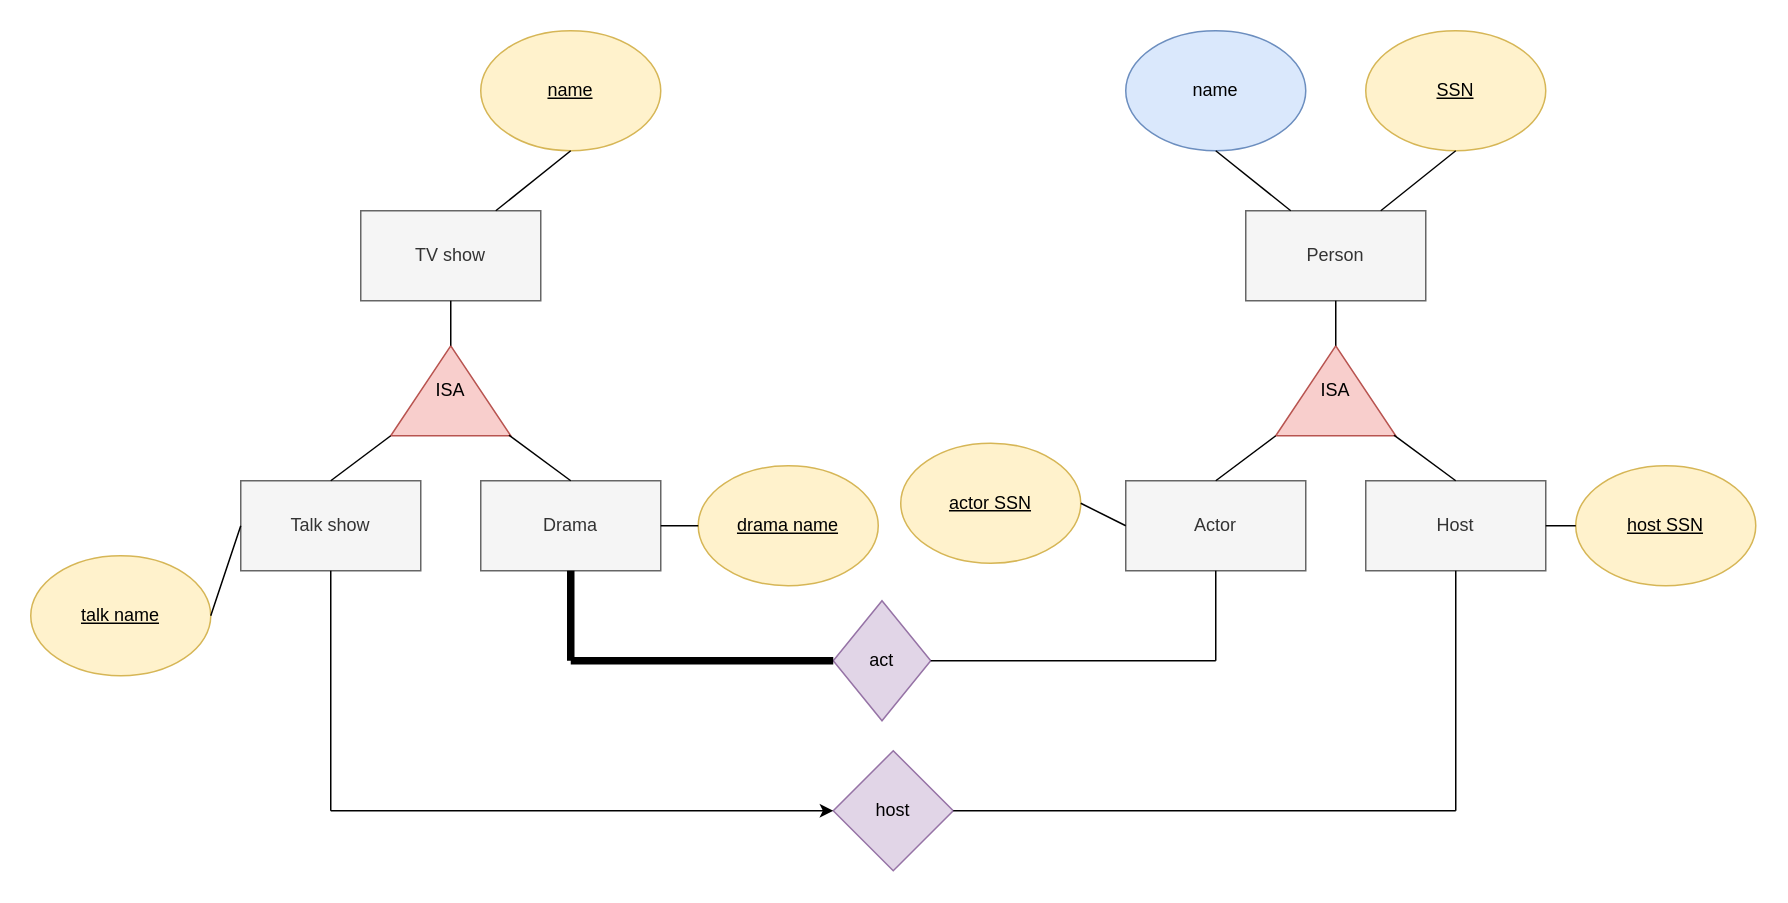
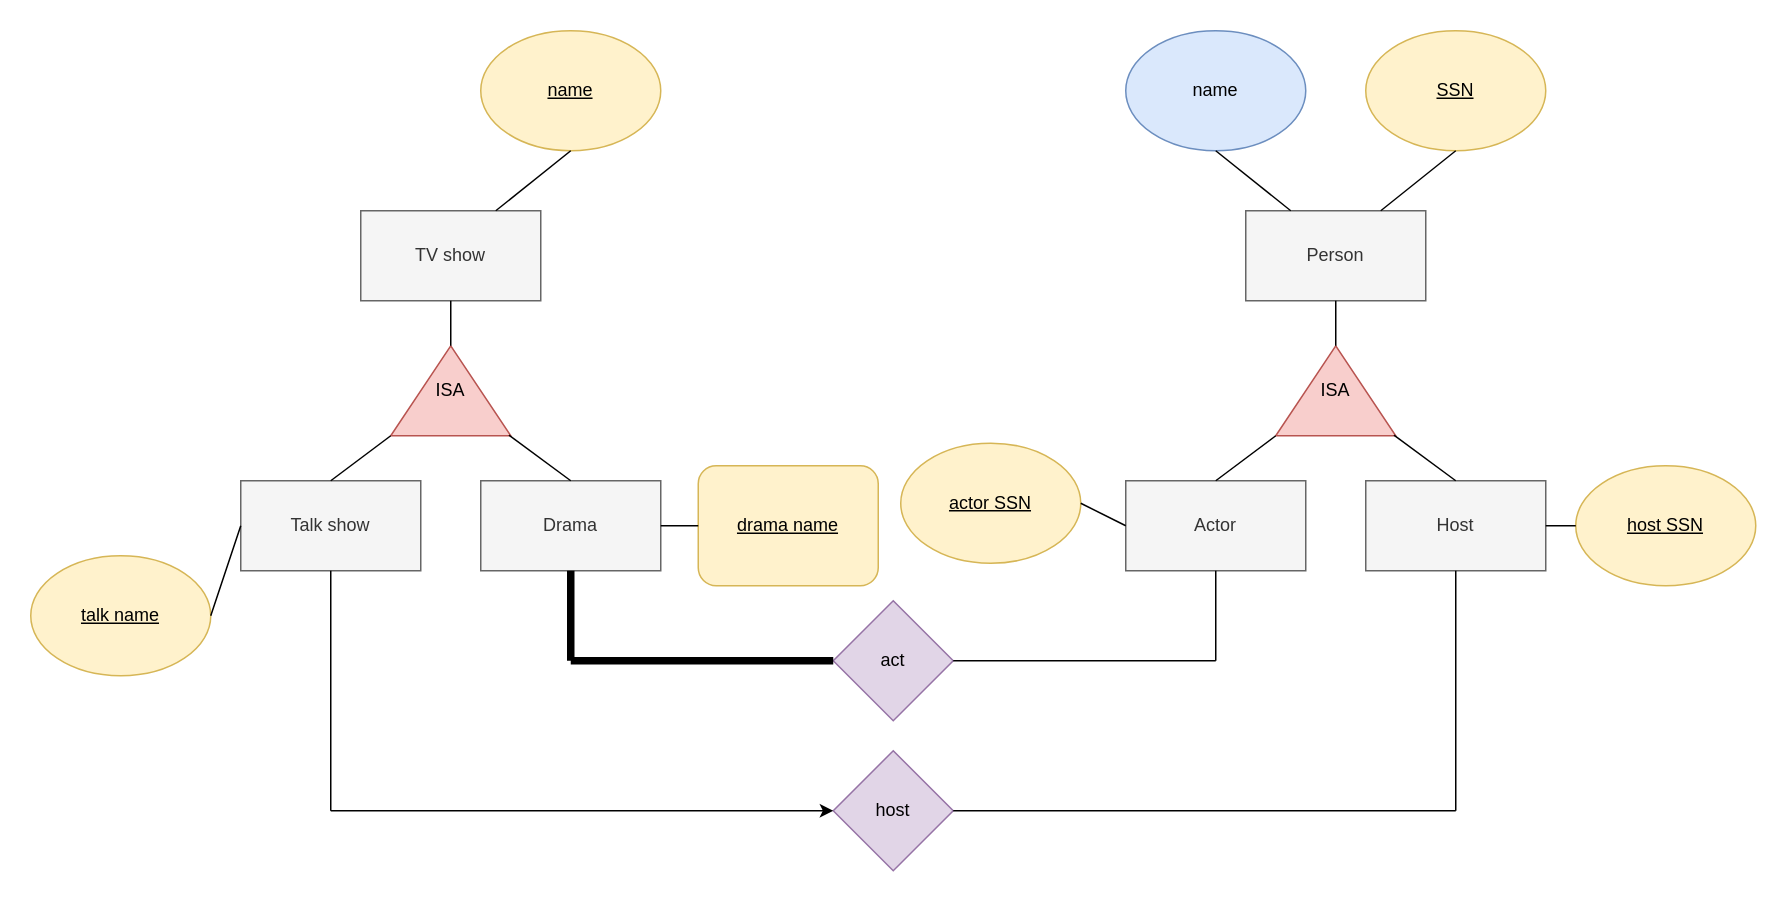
  <mxCell id="0" />
  <mxCell id="1" parent="0" />
  <mxCell id="2" value="TV show" style="rounded=0;whiteSpace=wrap;html=1;fillColor=#f5f5f5;fontColor=#333333;strokeColor=#666666;" parent="1" vertex="1"><mxGeometry x="240" y="140" width="120" height="60" as="geometry" /></mxCell>
  <mxCell id="3" value="Talk show" style="rounded=0;whiteSpace=wrap;html=1;fillColor=#f5f5f5;fontColor=#333333;strokeColor=#666666;" parent="1" vertex="1"><mxGeometry x="160" y="320" width="120" height="60" as="geometry" /></mxCell>
  <mxCell id="4" value="Drama" style="rounded=0;whiteSpace=wrap;html=1;fillColor=#f5f5f5;fontColor=#333333;strokeColor=#666666;" parent="1" vertex="1"><mxGeometry x="320" y="320" width="120" height="60" as="geometry" /></mxCell>
  <mxCell id="5" value="ISA" style="triangle;whiteSpace=wrap;html=1;direction=north;fillColor=#f8cecc;strokeColor=#b85450;" parent="1" vertex="1"><mxGeometry x="260" y="230" width="80" height="60" as="geometry" /></mxCell>
  <mxCell id="6" value="Person" style="rounded=0;whiteSpace=wrap;html=1;fillColor=#f5f5f5;fontColor=#333333;strokeColor=#666666;" parent="1" vertex="1"><mxGeometry x="830" y="140" width="120" height="60" as="geometry" /></mxCell>
  <mxCell id="7" value="Actor" style="rounded=0;whiteSpace=wrap;html=1;fillColor=#f5f5f5;fontColor=#333333;strokeColor=#666666;" parent="1" vertex="1"><mxGeometry x="750" y="320" width="120" height="60" as="geometry" /></mxCell>
  <mxCell id="8" value="Host" style="rounded=0;whiteSpace=wrap;html=1;fillColor=#f5f5f5;fontColor=#333333;strokeColor=#666666;" parent="1" vertex="1"><mxGeometry x="910" y="320" width="120" height="60" as="geometry" /></mxCell>
  <mxCell id="9" value="&lt;u&gt;name&lt;/u&gt;" style="ellipse;whiteSpace=wrap;html=1;fillColor=#fff2cc;strokeColor=#d6b656;" parent="1" vertex="1"><mxGeometry x="320" y="20" width="120" height="80" as="geometry" /></mxCell>
  <mxCell id="10" value="" style="endArrow=none;html=1;rounded=0;entryX=0.5;entryY=1;entryDx=0;entryDy=0;exitX=0.75;exitY=0;exitDx=0;exitDy=0;" parent="1" source="2" target="9" edge="1"><mxGeometry width="50" height="50" relative="1" as="geometry"><mxPoint x="370" y="310" as="sourcePoint" /><mxPoint x="420" y="260" as="targetPoint" /></mxGeometry></mxCell>
  <mxCell id="11" value="" style="endArrow=none;html=1;rounded=0;entryX=0.5;entryY=1;entryDx=0;entryDy=0;exitX=1;exitY=0.5;exitDx=0;exitDy=0;" parent="1" source="5" target="2" edge="1"><mxGeometry width="50" height="50" relative="1" as="geometry"><mxPoint x="370" y="310" as="sourcePoint" /><mxPoint x="420" y="260" as="targetPoint" /></mxGeometry></mxCell>
  <mxCell id="12" value="" style="endArrow=none;html=1;rounded=0;exitX=0.5;exitY=0;exitDx=0;exitDy=0;" parent="1" source="3" edge="1"><mxGeometry width="50" height="50" relative="1" as="geometry"><mxPoint x="370" y="310" as="sourcePoint" /><mxPoint x="260" y="290" as="targetPoint" /></mxGeometry></mxCell>
  <mxCell id="13" value="" style="endArrow=none;html=1;rounded=0;exitX=0.007;exitY=0.985;exitDx=0;exitDy=0;exitPerimeter=0;entryX=0.5;entryY=0;entryDx=0;entryDy=0;" parent="1" source="5" target="4" edge="1"><mxGeometry width="50" height="50" relative="1" as="geometry"><mxPoint x="370" y="310" as="sourcePoint" /><mxPoint x="420" y="260" as="targetPoint" /></mxGeometry></mxCell>
  <mxCell id="14" value="ISA" style="triangle;whiteSpace=wrap;html=1;direction=north;fillColor=#f8cecc;strokeColor=#b85450;" parent="1" vertex="1"><mxGeometry x="850" y="230" width="80" height="60" as="geometry" /></mxCell>
  <mxCell id="15" value="" style="endArrow=none;html=1;rounded=0;entryX=0.5;entryY=1;entryDx=0;entryDy=0;exitX=1;exitY=0.5;exitDx=0;exitDy=0;" parent="1" source="14" edge="1"><mxGeometry width="50" height="50" relative="1" as="geometry"><mxPoint x="960" y="310" as="sourcePoint" /><mxPoint x="890" y="200" as="targetPoint" /></mxGeometry></mxCell>
  <mxCell id="16" value="" style="endArrow=none;html=1;rounded=0;exitX=0.5;exitY=0;exitDx=0;exitDy=0;" parent="1" edge="1"><mxGeometry width="50" height="50" relative="1" as="geometry"><mxPoint x="810" y="320" as="sourcePoint" /><mxPoint x="850" y="290" as="targetPoint" /></mxGeometry></mxCell>
  <mxCell id="17" value="" style="endArrow=none;html=1;rounded=0;exitX=0.007;exitY=0.985;exitDx=0;exitDy=0;exitPerimeter=0;entryX=0.5;entryY=0;entryDx=0;entryDy=0;" parent="1" source="14" edge="1"><mxGeometry width="50" height="50" relative="1" as="geometry"><mxPoint x="960" y="310" as="sourcePoint" /><mxPoint x="970" y="320" as="targetPoint" /></mxGeometry></mxCell>
  <mxCell id="18" value="name" style="ellipse;whiteSpace=wrap;html=1;fillColor=#dae8fc;strokeColor=#6c8ebf;" parent="1" vertex="1"><mxGeometry x="750" y="20" width="120" height="80" as="geometry" /></mxCell>
  <mxCell id="19" value="&lt;u&gt;SSN&lt;/u&gt;" style="ellipse;whiteSpace=wrap;html=1;fillColor=#fff2cc;strokeColor=#d6b656;" parent="1" vertex="1"><mxGeometry x="910" y="20" width="120" height="80" as="geometry" /></mxCell>
  <mxCell id="20" value="" style="endArrow=none;html=1;rounded=0;exitX=0.5;exitY=1;exitDx=0;exitDy=0;entryX=0.25;entryY=0;entryDx=0;entryDy=0;" parent="1" edge="1"><mxGeometry width="50" height="50" relative="1" as="geometry"><mxPoint x="810" y="100" as="sourcePoint" /><mxPoint x="860" y="140" as="targetPoint" /></mxGeometry></mxCell>
  <mxCell id="21" value="" style="endArrow=none;html=1;rounded=0;entryX=0.5;entryY=1;entryDx=0;entryDy=0;exitX=0.75;exitY=0;exitDx=0;exitDy=0;" parent="1" edge="1"><mxGeometry width="50" height="50" relative="1" as="geometry"><mxPoint x="920" y="140" as="sourcePoint" /><mxPoint x="970" y="100" as="targetPoint" /></mxGeometry></mxCell>
- <mxCell id="22" value="act" style="rhombus;whiteSpace=wrap;html=1;fillColor=#e1d5e7;strokeColor=#9673a6;" parent="1" vertex="1"><mxGeometry x="555" y="400" width="65" height="80" as="geometry" /></mxCell>
+ <mxCell id="22" value="act" style="rhombus;whiteSpace=wrap;html=1;fillColor=#e1d5e7;strokeColor=#9673a6;" parent="1" vertex="1"><mxGeometry x="555" y="400" width="80" height="80" as="geometry" /></mxCell>
  <mxCell id="23" value="host" style="rhombus;whiteSpace=wrap;html=1;fillColor=#e1d5e7;strokeColor=#9673a6;" parent="1" vertex="1"><mxGeometry x="555" y="500" width="80" height="80" as="geometry" /></mxCell>
  <mxCell id="24" value="" style="endArrow=none;html=1;rounded=0;exitX=0.5;exitY=1;exitDx=0;exitDy=0;" parent="1" source="3" edge="1"><mxGeometry width="50" height="50" relative="1" as="geometry"><mxPoint x="370" y="310" as="sourcePoint" /><mxPoint x="220" y="540" as="targetPoint" /></mxGeometry></mxCell>
  <mxCell id="25" value="" style="endArrow=classic;html=1;rounded=0;" parent="1" target="23" edge="1"><mxGeometry width="50" height="50" relative="1" as="geometry"><mxPoint x="220" y="540" as="sourcePoint" /><mxPoint x="420" y="260" as="targetPoint" /></mxGeometry></mxCell>
  <mxCell id="26" value="" style="endArrow=none;html=1;rounded=0;strokeWidth=1;exitX=1;exitY=0.5;exitDx=0;exitDy=0;" parent="1" source="23" edge="1"><mxGeometry width="50" height="50" relative="1" as="geometry"><mxPoint x="780" y="540" as="sourcePoint" /><mxPoint x="970" y="540" as="targetPoint" /></mxGeometry></mxCell>
  <mxCell id="27" value="" style="endArrow=none;html=1;rounded=0;entryX=0.5;entryY=1;entryDx=0;entryDy=0;strokeWidth=1;" parent="1" target="8" edge="1"><mxGeometry width="50" height="50" relative="1" as="geometry"><mxPoint x="970" y="540" as="sourcePoint" /><mxPoint x="690" y="260" as="targetPoint" /></mxGeometry></mxCell>
  <mxCell id="28" value="" style="endArrow=none;html=1;rounded=0;exitX=0.5;exitY=1;exitDx=0;exitDy=0;strokeWidth=5;" parent="1" source="4" edge="1"><mxGeometry width="50" height="50" relative="1" as="geometry"><mxPoint x="370" y="310" as="sourcePoint" /><mxPoint x="380" y="440" as="targetPoint" /></mxGeometry></mxCell>
  <mxCell id="29" value="" style="endArrow=none;html=1;rounded=0;entryX=0;entryY=0.5;entryDx=0;entryDy=0;strokeWidth=5;" parent="1" target="22" edge="1"><mxGeometry width="50" height="50" relative="1" as="geometry"><mxPoint x="380" y="440" as="sourcePoint" /><mxPoint x="420" y="260" as="targetPoint" /></mxGeometry></mxCell>
  <mxCell id="30" value="" style="endArrow=none;html=1;rounded=0;strokeWidth=1;exitX=1;exitY=0.5;exitDx=0;exitDy=0;" parent="1" source="22" edge="1"><mxGeometry width="50" height="50" relative="1" as="geometry"><mxPoint x="770" y="440" as="sourcePoint" /><mxPoint x="810" y="440" as="targetPoint" /></mxGeometry></mxCell>
  <mxCell id="31" value="" style="endArrow=none;html=1;rounded=0;strokeWidth=1;entryX=0.5;entryY=1;entryDx=0;entryDy=0;" parent="1" target="7" edge="1"><mxGeometry width="50" height="50" relative="1" as="geometry"><mxPoint x="810" y="440" as="sourcePoint" /><mxPoint x="690" y="260" as="targetPoint" /></mxGeometry></mxCell>
  <mxCell id="32" value="&lt;u&gt;talk name&lt;/u&gt;" style="ellipse;whiteSpace=wrap;html=1;fillColor=#fff2cc;strokeColor=#d6b656;" vertex="1" parent="1"><mxGeometry x="20" y="370" width="120" height="80" as="geometry" /></mxCell>
  <mxCell id="33" value="" style="endArrow=none;html=1;rounded=0;exitX=1;exitY=0.5;exitDx=0;exitDy=0;entryX=0;entryY=0.5;entryDx=0;entryDy=0;" edge="1" parent="1" source="32" target="3"><mxGeometry width="50" height="50" relative="1" as="geometry"><mxPoint x="400" y="360" as="sourcePoint" /><mxPoint x="450" y="310" as="targetPoint" /></mxGeometry></mxCell>
- <mxCell id="34" value="&lt;u&gt;drama name&lt;/u&gt;" style="ellipse;whiteSpace=wrap;html=1;fillColor=#fff2cc;strokeColor=#d6b656;" vertex="1" parent="1"><mxGeometry x="465" y="310" width="120" height="80" as="geometry" /></mxCell>
+ <mxCell id="34" value="&lt;u&gt;drama name&lt;/u&gt;" style="whiteSpace=wrap;html=1;fillColor=#fff2cc;strokeColor=#d6b656;rounded=1;" vertex="1" parent="1"><mxGeometry x="465" y="310" width="120" height="80" as="geometry" /></mxCell>
  <mxCell id="35" value="" style="endArrow=none;html=1;rounded=0;exitX=1;exitY=0.5;exitDx=0;exitDy=0;entryX=0;entryY=0.5;entryDx=0;entryDy=0;" edge="1" parent="1" source="4" target="34"><mxGeometry width="50" height="50" relative="1" as="geometry"><mxPoint x="530" y="360" as="sourcePoint" /><mxPoint x="580" y="310" as="targetPoint" /></mxGeometry></mxCell>
  <mxCell id="36" value="&lt;u&gt;actor SSN&lt;/u&gt;" style="ellipse;whiteSpace=wrap;html=1;fillColor=#fff2cc;strokeColor=#d6b656;" vertex="1" parent="1"><mxGeometry x="600" y="295" width="120" height="80" as="geometry" /></mxCell>
  <mxCell id="37" value="&lt;u&gt;host SSN&lt;/u&gt;" style="ellipse;whiteSpace=wrap;html=1;fillColor=#fff2cc;strokeColor=#d6b656;" vertex="1" parent="1"><mxGeometry x="1050" y="310" width="120" height="80" as="geometry" /></mxCell>
  <mxCell id="38" value="" style="endArrow=none;html=1;rounded=0;exitX=1;exitY=0.5;exitDx=0;exitDy=0;entryX=0;entryY=0.5;entryDx=0;entryDy=0;" edge="1" parent="1" source="36" target="7"><mxGeometry width="50" height="50" relative="1" as="geometry"><mxPoint x="720" y="320" as="sourcePoint" /><mxPoint x="770" y="270" as="targetPoint" /></mxGeometry></mxCell>
  <mxCell id="39" value="" style="endArrow=none;html=1;rounded=0;entryX=0;entryY=0.5;entryDx=0;entryDy=0;exitX=1;exitY=0.5;exitDx=0;exitDy=0;" edge="1" parent="1" source="8" target="37"><mxGeometry width="50" height="50" relative="1" as="geometry"><mxPoint x="720" y="320" as="sourcePoint" /><mxPoint x="770" y="270" as="targetPoint" /></mxGeometry></mxCell>
